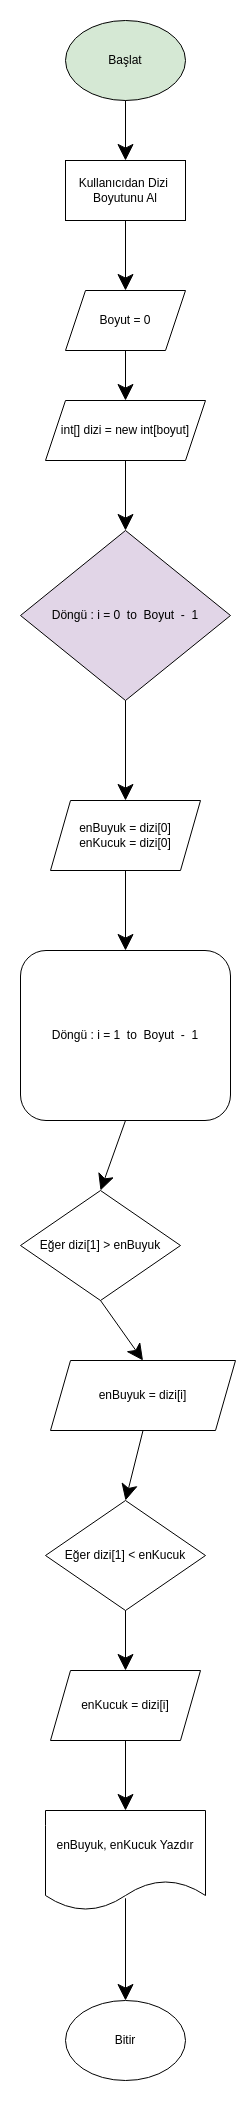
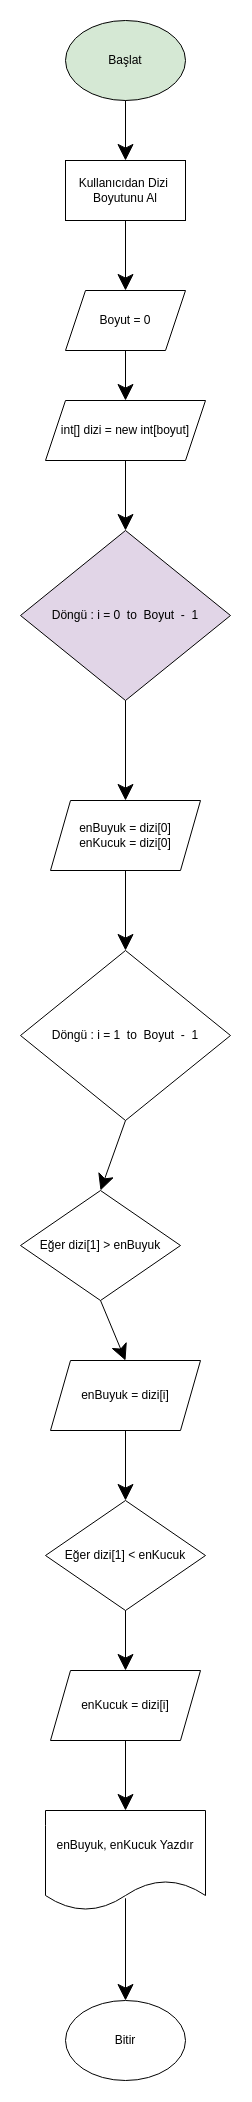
  <mxCell id="0" />
  <mxCell id="1" parent="0" />
  <mxCell id="2" value="Başlat" style="ellipse;whiteSpace=wrap;html=1;hachureGap=4;pointerEvents=0;fillColor=#d5e8d4;" vertex="1" parent="1"><mxGeometry x="65" y="20" width="120" height="80" as="geometry" /></mxCell>
  <mxCell id="3" value="Kullanıcıdan Dizi&amp;nbsp; Boyutunu Al" style="rounded=0;whiteSpace=wrap;html=1;hachureGap=4;pointerEvents=0;" vertex="1" parent="1"><mxGeometry x="65" y="160" width="120" height="60" as="geometry" /></mxCell>
  <mxCell id="4" value="Boyut = 0" style="shape=parallelogram;perimeter=parallelogramPerimeter;whiteSpace=wrap;html=1;fixedSize=1;hachureGap=4;pointerEvents=0;" vertex="1" parent="1"><mxGeometry x="65" y="290" width="120" height="60" as="geometry" /></mxCell>
  <mxCell id="5" value="int[] dizi = new int[boyut]" style="shape=parallelogram;perimeter=parallelogramPerimeter;whiteSpace=wrap;html=1;fixedSize=1;hachureGap=4;pointerEvents=0;" vertex="1" parent="1"><mxGeometry x="45" y="400" width="160" height="60" as="geometry" /></mxCell>
  <mxCell id="6" value="Döngü : i = 0&amp;nbsp; to&amp;nbsp; Boyut&amp;nbsp; -&amp;nbsp; 1" style="rhombus;whiteSpace=wrap;html=1;hachureGap=4;pointerEvents=0;fillColor=#e1d5e7;" vertex="1" parent="1"><mxGeometry x="20" y="530" width="210" height="170" as="geometry" /></mxCell>
  <mxCell id="7" value="enBuyuk = dizi[0]&lt;br&gt;enKucuk = dizi[0]" style="shape=parallelogram;perimeter=parallelogramPerimeter;whiteSpace=wrap;html=1;fixedSize=1;hachureGap=4;pointerEvents=0;" vertex="1" parent="1"><mxGeometry x="50" y="800" width="150" height="70" as="geometry" /></mxCell>
- <mxCell id="8" value="Döngü : i = 1&amp;nbsp; to&amp;nbsp; Boyut&amp;nbsp; -&amp;nbsp; 1" style="whiteSpace=wrap;html=1;hachureGap=4;pointerEvents=0;rounded=1;" vertex="1" parent="1"><mxGeometry x="20" y="950" width="210" height="170" as="geometry" /></mxCell>
+ <mxCell id="8" value="Döngü : i = 1&amp;nbsp; to&amp;nbsp; Boyut&amp;nbsp; -&amp;nbsp; 1" style="rhombus;whiteSpace=wrap;html=1;hachureGap=4;pointerEvents=0;" vertex="1" parent="1"><mxGeometry x="20" y="950" width="210" height="170" as="geometry" /></mxCell>
  <mxCell id="9" value="Eğer dizi[1] &amp;gt; enBuyuk" style="rhombus;whiteSpace=wrap;html=1;hachureGap=4;pointerEvents=0;" vertex="1" parent="1"><mxGeometry x="20" y="1190" width="160" height="110" as="geometry" /></mxCell>
- <mxCell id="10" value="enBuyuk = dizi[i]" style="shape=parallelogram;perimeter=parallelogramPerimeter;whiteSpace=wrap;html=1;fixedSize=1;hachureGap=4;pointerEvents=0;" vertex="1" parent="1"><mxGeometry x="50" y="1360" width="185" height="70" as="geometry" /></mxCell>
+ <mxCell id="10" value="enBuyuk = dizi[i]" style="shape=parallelogram;perimeter=parallelogramPerimeter;whiteSpace=wrap;html=1;fixedSize=1;hachureGap=4;pointerEvents=0;" vertex="1" parent="1"><mxGeometry x="50" y="1360" width="150" height="70" as="geometry" /></mxCell>
  <mxCell id="11" value="Eğer dizi[1] &amp;lt; enKucuk" style="rhombus;whiteSpace=wrap;html=1;hachureGap=4;pointerEvents=0;" vertex="1" parent="1"><mxGeometry x="45" y="1500" width="160" height="110" as="geometry" /></mxCell>
  <mxCell id="12" value="enKucuk = dizi[i]" style="shape=parallelogram;perimeter=parallelogramPerimeter;whiteSpace=wrap;html=1;fixedSize=1;hachureGap=4;pointerEvents=0;" vertex="1" parent="1"><mxGeometry x="50" y="1670" width="150" height="70" as="geometry" /></mxCell>
  <mxCell id="13" value="enBuyuk, enKucuk Yazdır" style="shape=document;whiteSpace=wrap;html=1;boundedLbl=1;hachureGap=4;pointerEvents=0;" vertex="1" parent="1"><mxGeometry x="45" y="1810" width="160" height="100" as="geometry" /></mxCell>
  <mxCell id="14" value="Bitir" style="ellipse;whiteSpace=wrap;html=1;hachureGap=4;pointerEvents=0;" vertex="1" parent="1"><mxGeometry x="65" y="2000" width="120" height="80" as="geometry" /></mxCell>
  <mxCell id="15" value="" style="endArrow=classic;html=1;startSize=14;endSize=14;sourcePerimeterSpacing=8;targetPerimeterSpacing=8;exitX=0.5;exitY=1;exitDx=0;exitDy=0;entryX=0.5;entryY=0;entryDx=0;entryDy=0;" edge="1" parent="1" source="2" target="3"><mxGeometry width="50" height="50" relative="1" as="geometry"><mxPoint x="325" y="280" as="sourcePoint" /><mxPoint x="375" y="230" as="targetPoint" /></mxGeometry></mxCell>
  <mxCell id="16" value="" style="endArrow=classic;html=1;startSize=14;endSize=14;sourcePerimeterSpacing=8;targetPerimeterSpacing=8;exitX=0.5;exitY=1;exitDx=0;exitDy=0;entryX=0.5;entryY=0;entryDx=0;entryDy=0;" edge="1" parent="1" source="3" target="4"><mxGeometry width="50" height="50" relative="1" as="geometry"><mxPoint x="415" y="300" as="sourcePoint" /><mxPoint x="465" y="250" as="targetPoint" /></mxGeometry></mxCell>
  <mxCell id="17" value="" style="endArrow=classic;html=1;startSize=14;endSize=14;sourcePerimeterSpacing=8;targetPerimeterSpacing=8;exitX=0.5;exitY=1;exitDx=0;exitDy=0;" edge="1" parent="1" source="4"><mxGeometry width="50" height="50" relative="1" as="geometry"><mxPoint x="445" y="360" as="sourcePoint" /><mxPoint x="125" y="400" as="targetPoint" /></mxGeometry></mxCell>
  <mxCell id="18" value="" style="endArrow=classic;html=1;startSize=14;endSize=14;sourcePerimeterSpacing=8;targetPerimeterSpacing=8;exitX=0.5;exitY=1;exitDx=0;exitDy=0;entryX=0.5;entryY=0;entryDx=0;entryDy=0;" edge="1" parent="1" source="5" target="6"><mxGeometry width="50" height="50" relative="1" as="geometry"><mxPoint x="335" y="560" as="sourcePoint" /><mxPoint x="385" y="510" as="targetPoint" /></mxGeometry></mxCell>
  <mxCell id="19" value="" style="endArrow=classic;html=1;startSize=14;endSize=14;sourcePerimeterSpacing=8;targetPerimeterSpacing=8;exitX=0.5;exitY=1;exitDx=0;exitDy=0;" edge="1" parent="1" source="6"><mxGeometry width="50" height="50" relative="1" as="geometry"><mxPoint x="345" y="730" as="sourcePoint" /><mxPoint x="125" y="800" as="targetPoint" /></mxGeometry></mxCell>
  <mxCell id="20" value="" style="endArrow=classic;html=1;startSize=14;endSize=14;sourcePerimeterSpacing=8;targetPerimeterSpacing=8;exitX=0.5;exitY=1;exitDx=0;exitDy=0;entryX=0.5;entryY=0;entryDx=0;entryDy=0;" edge="1" parent="1" source="7" target="8"><mxGeometry width="50" height="50" relative="1" as="geometry"><mxPoint x="345" y="910" as="sourcePoint" /><mxPoint x="395" y="860" as="targetPoint" /></mxGeometry></mxCell>
  <mxCell id="21" value="" style="endArrow=classic;html=1;startSize=14;endSize=14;sourcePerimeterSpacing=8;targetPerimeterSpacing=8;exitX=0.5;exitY=1;exitDx=0;exitDy=0;entryX=0.5;entryY=0;entryDx=0;entryDy=0;" edge="1" parent="1" source="8" target="9"><mxGeometry width="50" height="50" relative="1" as="geometry"><mxPoint x="365" y="1130" as="sourcePoint" /><mxPoint x="415" y="1080" as="targetPoint" /></mxGeometry></mxCell>
  <mxCell id="22" value="" style="endArrow=classic;html=1;startSize=14;endSize=14;sourcePerimeterSpacing=8;targetPerimeterSpacing=8;exitX=0.5;exitY=1;exitDx=0;exitDy=0;entryX=0.5;entryY=0;entryDx=0;entryDy=0;" edge="1" parent="1" source="9" target="10"><mxGeometry width="50" height="50" relative="1" as="geometry"><mxPoint x="265" y="1350" as="sourcePoint" /><mxPoint x="315" y="1300" as="targetPoint" /></mxGeometry></mxCell>
  <mxCell id="23" value="" style="endArrow=classic;html=1;startSize=14;endSize=14;sourcePerimeterSpacing=8;targetPerimeterSpacing=8;exitX=0.5;exitY=1;exitDx=0;exitDy=0;entryX=0.5;entryY=0;entryDx=0;entryDy=0;" edge="1" parent="1" source="10" target="11"><mxGeometry width="50" height="50" relative="1" as="geometry"><mxPoint x="335" y="1540" as="sourcePoint" /><mxPoint x="385" y="1490" as="targetPoint" /></mxGeometry></mxCell>
  <mxCell id="24" value="" style="endArrow=classic;html=1;startSize=14;endSize=14;sourcePerimeterSpacing=8;targetPerimeterSpacing=8;exitX=0.5;exitY=1;exitDx=0;exitDy=0;entryX=0.5;entryY=0;entryDx=0;entryDy=0;" edge="1" parent="1" source="11" target="12"><mxGeometry width="50" height="50" relative="1" as="geometry"><mxPoint x="265" y="1660" as="sourcePoint" /><mxPoint x="315" y="1610" as="targetPoint" /></mxGeometry></mxCell>
  <mxCell id="25" value="" style="endArrow=classic;html=1;startSize=14;endSize=14;sourcePerimeterSpacing=8;targetPerimeterSpacing=8;exitX=0.5;exitY=1;exitDx=0;exitDy=0;entryX=0.5;entryY=0;entryDx=0;entryDy=0;" edge="1" parent="1" source="12" target="13"><mxGeometry width="50" height="50" relative="1" as="geometry"><mxPoint x="295" y="1760" as="sourcePoint" /><mxPoint x="345" y="1710" as="targetPoint" /></mxGeometry></mxCell>
  <mxCell id="26" value="" style="endArrow=classic;html=1;startSize=14;endSize=14;sourcePerimeterSpacing=8;targetPerimeterSpacing=8;exitX=0.5;exitY=0.878;exitDx=0;exitDy=0;exitPerimeter=0;entryX=0.5;entryY=0;entryDx=0;entryDy=0;" edge="1" parent="1" source="13" target="14"><mxGeometry width="50" height="50" relative="1" as="geometry"><mxPoint x="305" y="2010" as="sourcePoint" /><mxPoint x="355" y="1960" as="targetPoint" /></mxGeometry></mxCell>
